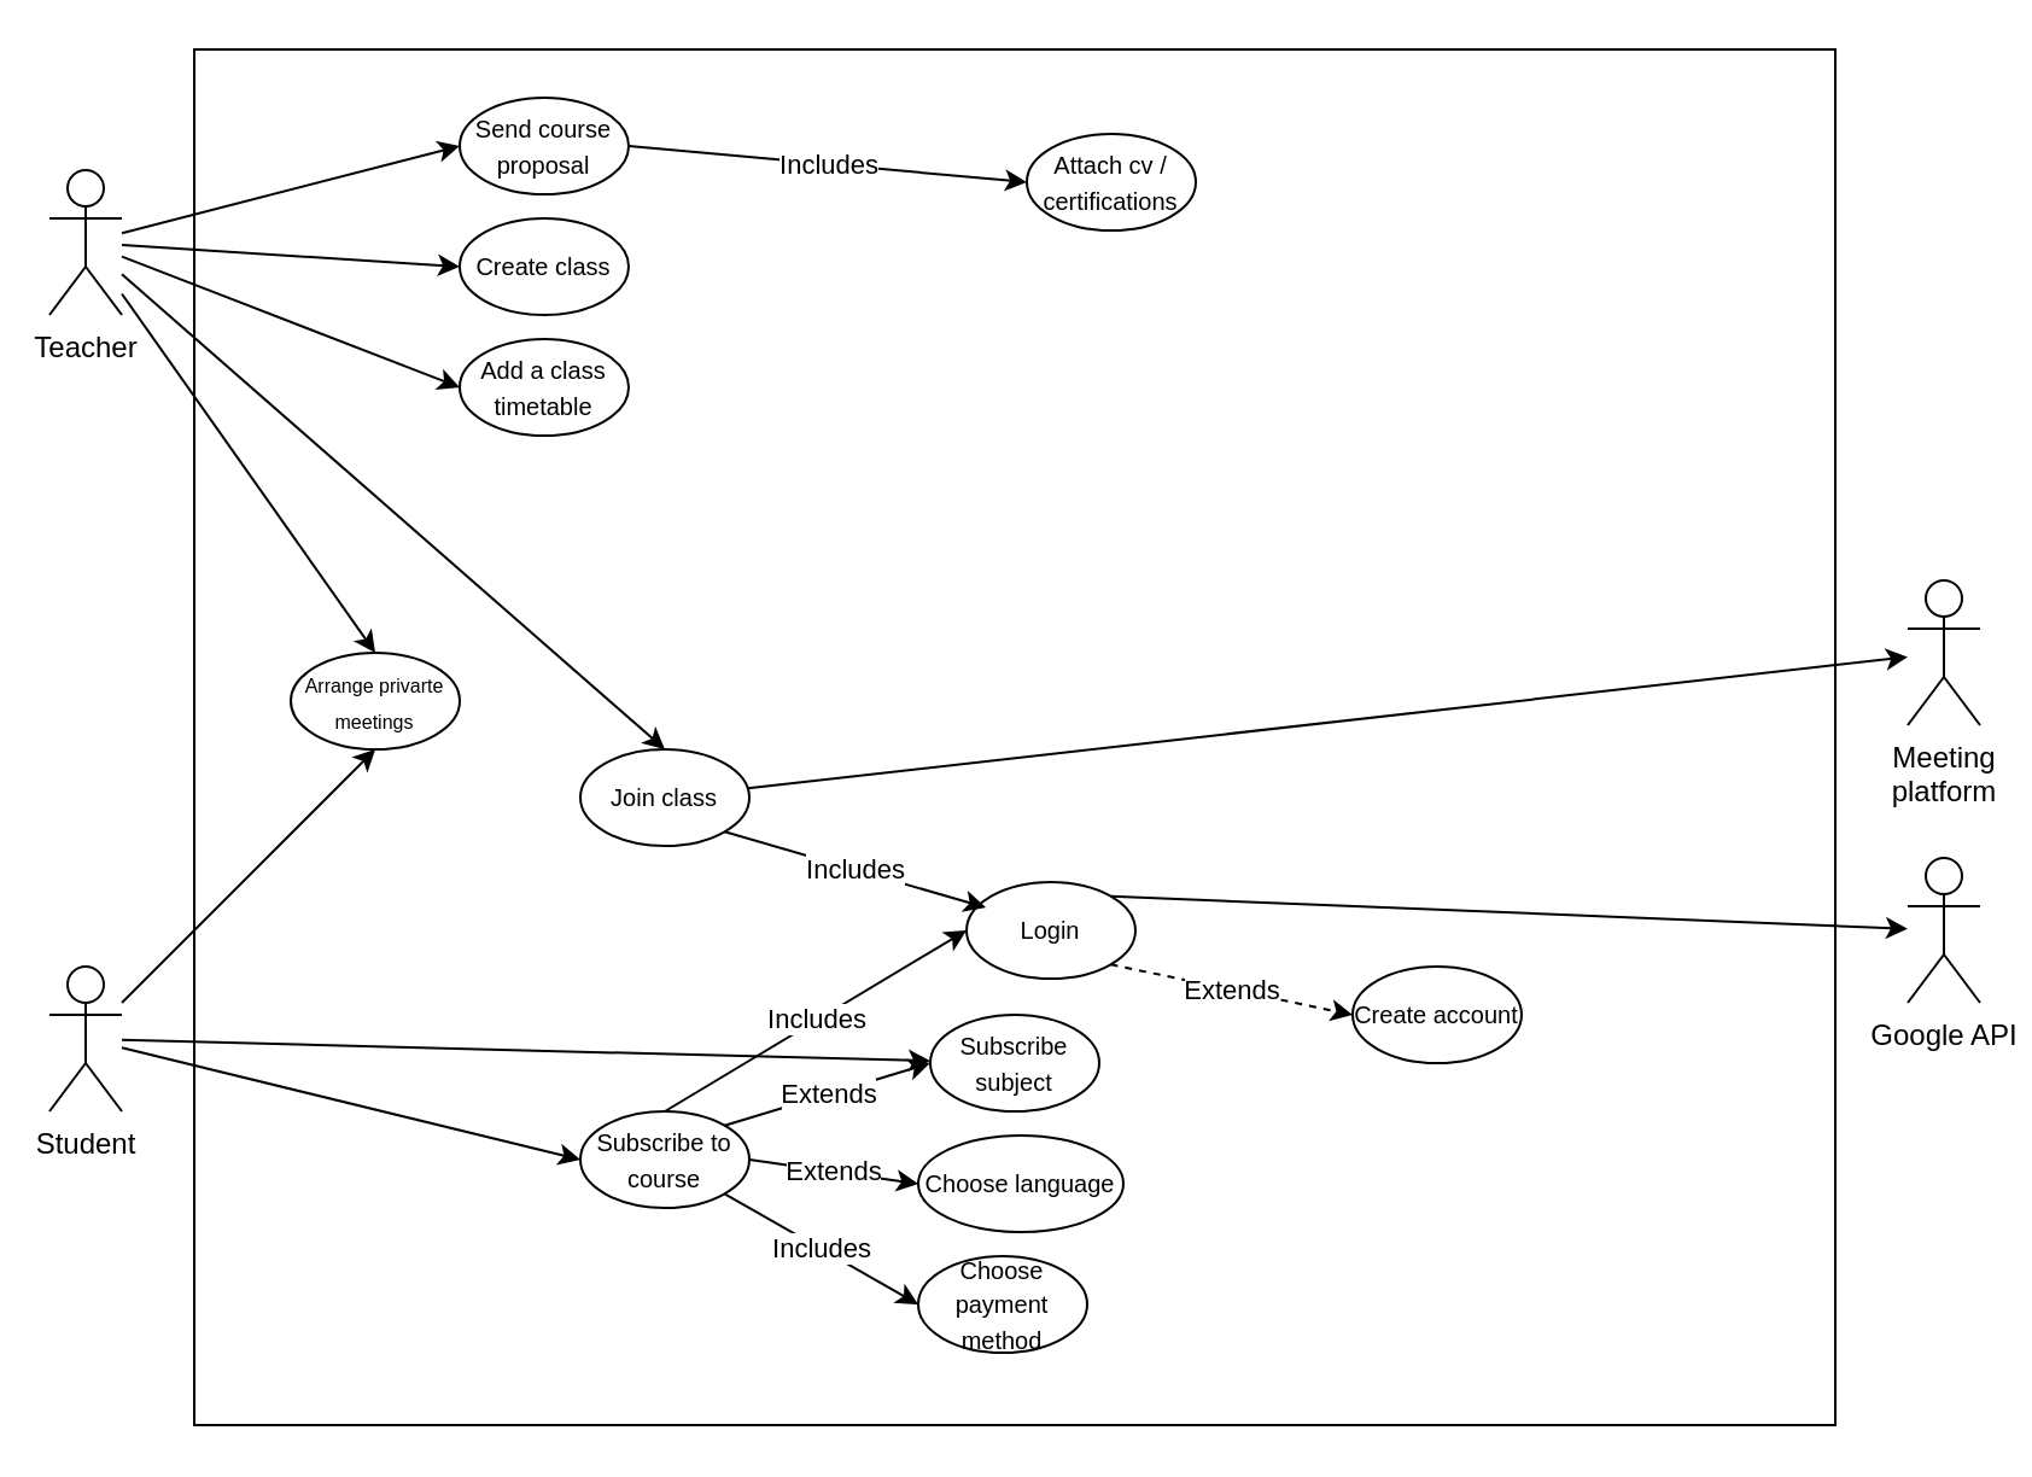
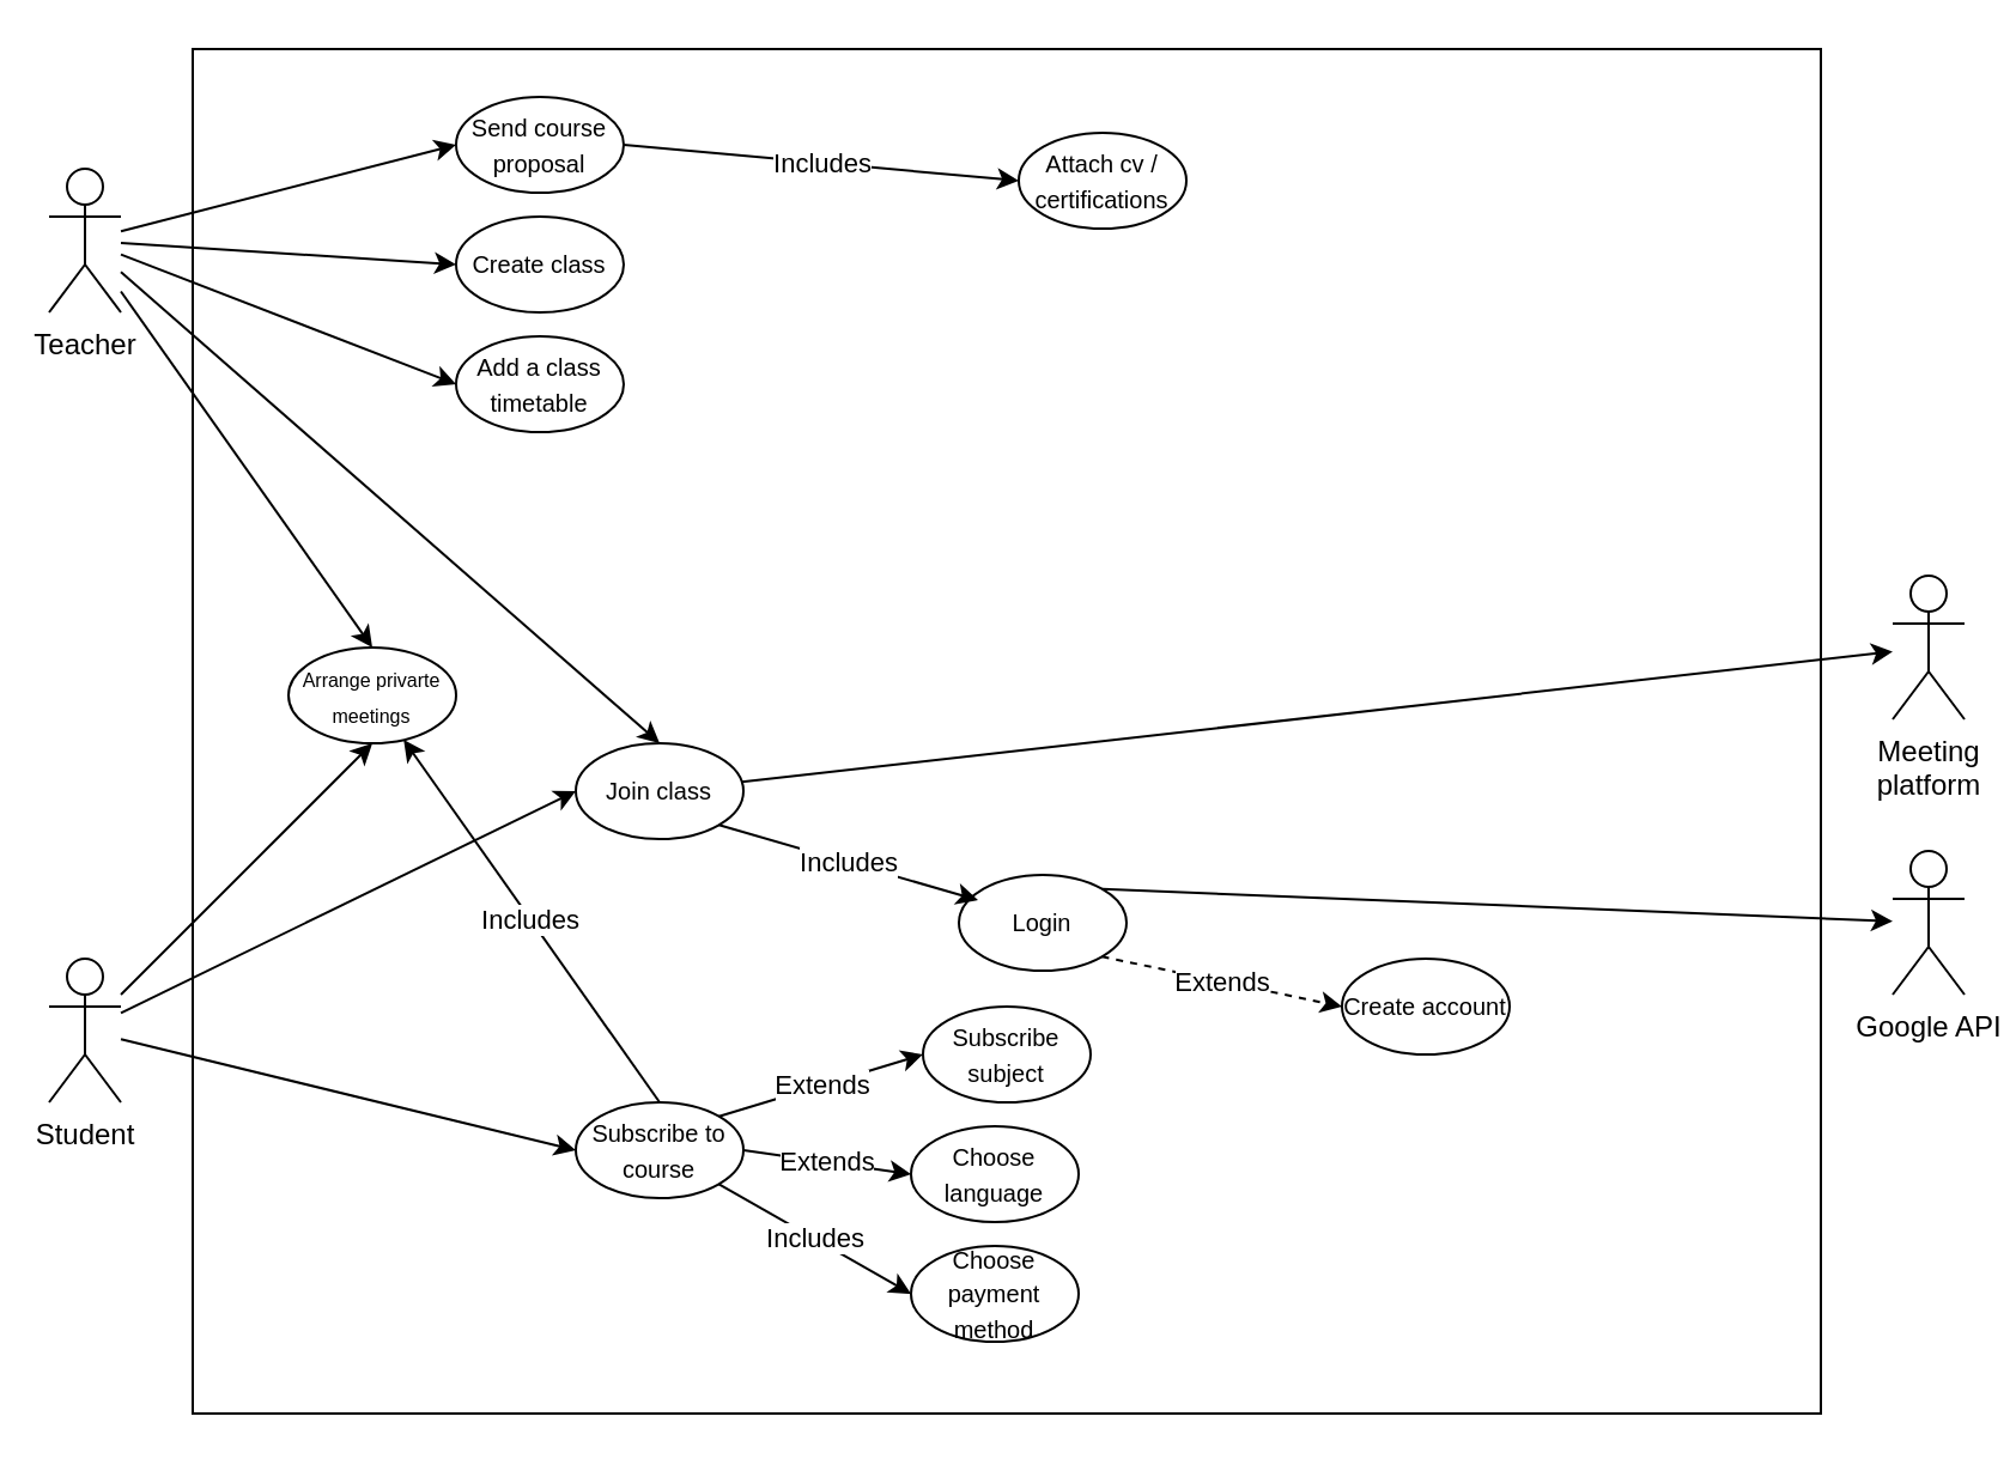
  <mxCell id="0" />
  <mxCell id="1" parent="0" />
  <mxCell id="2" value="" style="rounded=0;whiteSpace=wrap;html=1;" vertex="1" parent="1"><mxGeometry x="80" y="20" width="680" height="570" as="geometry" /></mxCell>
  <mxCell id="3" value="Teacher" style="shape=umlActor;verticalLabelPosition=bottom;verticalAlign=top;html=1;outlineConnect=0;" vertex="1" parent="1"><mxGeometry x="20" y="70" width="30" height="60" as="geometry" /></mxCell>
  <mxCell id="4" value="Student" style="shape=umlActor;verticalLabelPosition=bottom;verticalAlign=top;html=1;outlineConnect=0;" vertex="1" parent="1"><mxGeometry x="20" y="400" width="30" height="60" as="geometry" /></mxCell>
  <mxCell id="5" value="Meeting&lt;br&gt;platform" style="shape=umlActor;verticalLabelPosition=bottom;verticalAlign=top;html=1;outlineConnect=0;" vertex="1" parent="1"><mxGeometry x="790" y="240" width="30" height="60" as="geometry" /></mxCell>
  <mxCell id="6" value="&lt;font size=&quot;1&quot;&gt;Send course proposal&lt;/font&gt;" style="ellipse;whiteSpace=wrap;html=1;" vertex="1" parent="1"><mxGeometry x="190" y="40" width="70" height="40" as="geometry" /></mxCell>
  <mxCell id="7" value="&lt;font size=&quot;1&quot;&gt;Create class&lt;/font&gt;" style="ellipse;whiteSpace=wrap;html=1;" vertex="1" parent="1"><mxGeometry x="190" y="90" width="70" height="40" as="geometry" /></mxCell>
  <mxCell id="8" value="&lt;font size=&quot;1&quot;&gt;Join class&lt;/font&gt;" style="ellipse;whiteSpace=wrap;html=1;" vertex="1" parent="1"><mxGeometry x="240" y="310" width="70" height="40" as="geometry" /></mxCell>
  <mxCell id="9" value="&lt;font size=&quot;1&quot;&gt;Add a class timetable&lt;/font&gt;" style="ellipse;whiteSpace=wrap;html=1;" vertex="1" parent="1"><mxGeometry x="190" y="140" width="70" height="40" as="geometry" /></mxCell>
  <mxCell id="10" value="&lt;font size=&quot;1&quot;&gt;Subscribe to course&lt;/font&gt;" style="ellipse;whiteSpace=wrap;html=1;" vertex="1" parent="1"><mxGeometry x="240" y="460" width="70" height="40" as="geometry" /></mxCell>
  <mxCell id="11" value="&lt;font size=&quot;1&quot;&gt;Choose payment method&lt;/font&gt;" style="ellipse;whiteSpace=wrap;html=1;" vertex="1" parent="1"><mxGeometry x="380" y="520" width="70" height="40" as="geometry" /></mxCell>
- <mxCell id="12" value="&lt;font size=&quot;1&quot;&gt;Choose language&lt;/font&gt;" style="ellipse;whiteSpace=wrap;html=1;" vertex="1" parent="1"><mxGeometry x="380" y="470" width="85" height="40" as="geometry" /></mxCell>
+ <mxCell id="12" value="&lt;font size=&quot;1&quot;&gt;Choose language&lt;/font&gt;" style="ellipse;whiteSpace=wrap;html=1;" vertex="1" parent="1"><mxGeometry x="380" y="470" width="70" height="40" as="geometry" /></mxCell>
  <mxCell id="13" value="&lt;font size=&quot;1&quot;&gt;Subscribe subject&lt;/font&gt;" style="ellipse;whiteSpace=wrap;html=1;" vertex="1" parent="1"><mxGeometry x="385" y="420" width="70" height="40" as="geometry" /></mxCell>
  <mxCell id="14" value="&lt;font size=&quot;1&quot;&gt;Login&lt;/font&gt;" style="ellipse;whiteSpace=wrap;html=1;" vertex="1" parent="1"><mxGeometry x="400" y="365" width="70" height="40" as="geometry" /></mxCell>
  <mxCell id="15" value="&lt;font size=&quot;1&quot;&gt;Create account&lt;/font&gt;" style="ellipse;whiteSpace=wrap;html=1;" vertex="1" parent="1"><mxGeometry x="560" y="400" width="70" height="40" as="geometry" /></mxCell>
  <mxCell id="16" value="" style="endArrow=classic;html=1;rounded=0;entryX=0;entryY=0.5;entryDx=0;entryDy=0;" edge="1" parent="1" source="3" target="6"><mxGeometry width="50" height="50" relative="1" as="geometry"><mxPoint x="380" y="200" as="sourcePoint" /><mxPoint x="430" y="150" as="targetPoint" /></mxGeometry></mxCell>
  <mxCell id="17" value="" style="endArrow=classic;html=1;rounded=0;entryX=0;entryY=0.5;entryDx=0;entryDy=0;" edge="1" parent="1" source="3" target="7"><mxGeometry width="50" height="50" relative="1" as="geometry"><mxPoint x="50" y="100" as="sourcePoint" /><mxPoint x="200" y="70" as="targetPoint" /></mxGeometry></mxCell>
  <mxCell id="18" value="" style="endArrow=classic;html=1;rounded=0;entryX=0;entryY=0.5;entryDx=0;entryDy=0;" edge="1" parent="1" source="3" target="9"><mxGeometry width="50" height="50" relative="1" as="geometry"><mxPoint x="60" y="110" as="sourcePoint" /><mxPoint x="200" y="120" as="targetPoint" /></mxGeometry></mxCell>
  <mxCell id="19" value="" style="endArrow=classic;html=1;rounded=0;entryX=0.5;entryY=0;entryDx=0;entryDy=0;" edge="1" parent="1" source="3" target="8"><mxGeometry width="50" height="50" relative="1" as="geometry"><mxPoint x="60" y="121" as="sourcePoint" /><mxPoint x="200" y="220" as="targetPoint" /></mxGeometry></mxCell>
- <mxCell id="20" value="" style="endArrow=classic;html=1;rounded=0;" edge="1" parent="1" source="4" target="13"><mxGeometry width="50" height="50" relative="1" as="geometry"><mxPoint x="60" y="131" as="sourcePoint" /><mxPoint x="235" y="375" as="targetPoint" /></mxGeometry></mxCell>
+ <mxCell id="20" value="" style="endArrow=classic;html=1;rounded=0;entryX=0;entryY=0.5;entryDx=0;entryDy=0;" edge="1" parent="1" source="4" target="8"><mxGeometry width="50" height="50" relative="1" as="geometry"><mxPoint x="60" y="131" as="sourcePoint" /><mxPoint x="235" y="375" as="targetPoint" /></mxGeometry></mxCell>
  <mxCell id="21" value="" style="endArrow=classic;html=1;rounded=0;entryX=0;entryY=0.5;entryDx=0;entryDy=0;" edge="1" parent="1" source="4" target="10"><mxGeometry width="50" height="50" relative="1" as="geometry"><mxPoint x="60" y="631" as="sourcePoint" /><mxPoint x="235" y="415" as="targetPoint" /></mxGeometry></mxCell>
  <mxCell id="22" value="Includes" style="endArrow=classic;html=1;rounded=0;exitX=1;exitY=1;exitDx=0;exitDy=0;entryX=0;entryY=0.5;entryDx=0;entryDy=0;" edge="1" parent="1" source="10" target="11"><mxGeometry relative="1" as="geometry"><mxPoint x="350" y="570" as="sourcePoint" /><mxPoint x="450" y="570" as="targetPoint" /></mxGeometry></mxCell>
- <mxCell id="23" value="Includes" style="endArrow=classic;html=1;rounded=0;exitX=0.5;exitY=0;exitDx=0;exitDy=0;entryX=0;entryY=0.5;entryDx=0;entryDy=0;" edge="1" parent="1" source="10" target="14"><mxGeometry relative="1" as="geometry"><mxPoint x="270" y="710" as="sourcePoint" /><mxPoint x="380" y="710" as="targetPoint" /></mxGeometry></mxCell>
+ <mxCell id="23" value="Includes" style="endArrow=classic;html=1;rounded=0;exitX=0.5;exitY=0;exitDx=0;exitDy=0;" edge="1" parent="1" source="10" target="34"><mxGeometry relative="1" as="geometry"><mxPoint x="270" y="710" as="sourcePoint" /><mxPoint x="380" y="710" as="targetPoint" /></mxGeometry></mxCell>
  <mxCell id="24" value="Extends" style="endArrow=classic;html=1;rounded=0;exitX=1;exitY=0.5;exitDx=0;exitDy=0;entryX=0;entryY=0.5;entryDx=0;entryDy=0;" edge="1" parent="1" source="10" target="12"><mxGeometry relative="1" as="geometry"><mxPoint x="270" y="710" as="sourcePoint" /><mxPoint x="380" y="710" as="targetPoint" /></mxGeometry></mxCell>
  <mxCell id="25" value="Extends" style="endArrow=classic;html=1;rounded=0;exitX=1;exitY=0;exitDx=0;exitDy=0;entryX=0;entryY=0.5;entryDx=0;entryDy=0;" edge="1" parent="1" source="10" target="13"><mxGeometry relative="1" as="geometry"><mxPoint x="260" y="696" as="sourcePoint" /><mxPoint x="380" y="660" as="targetPoint" /></mxGeometry></mxCell>
  <mxCell id="26" value="Extends" style="endArrow=classic;html=1;rounded=0;exitX=1;exitY=1;exitDx=0;exitDy=0;entryX=0;entryY=0.5;entryDx=0;entryDy=0;dashed=1;" edge="1" parent="1" source="14" target="15"><mxGeometry relative="1" as="geometry"><mxPoint x="260" y="696" as="sourcePoint" /><mxPoint x="380" y="610" as="targetPoint" /></mxGeometry></mxCell>
  <mxCell id="27" value="" style="endArrow=classic;html=1;rounded=0;" edge="1" parent="1" source="8" target="5"><mxGeometry width="50" height="50" relative="1" as="geometry"><mxPoint x="400" y="400" as="sourcePoint" /><mxPoint x="450" y="350" as="targetPoint" /></mxGeometry></mxCell>
  <mxCell id="28" value="Google API" style="shape=umlActor;verticalLabelPosition=bottom;verticalAlign=top;html=1;outlineConnect=0;" vertex="1" parent="1"><mxGeometry x="790" y="355" width="30" height="60" as="geometry" /></mxCell>
  <mxCell id="29" value="" style="endArrow=classic;html=1;rounded=0;exitX=1;exitY=0;exitDx=0;exitDy=0;" edge="1" parent="1" source="14" target="28"><mxGeometry width="50" height="50" relative="1" as="geometry"><mxPoint x="650" y="370" as="sourcePoint" /><mxPoint x="700" y="320" as="targetPoint" /></mxGeometry></mxCell>
  <mxCell id="30" style="edgeStyle=orthogonalEdgeStyle;rounded=0;orthogonalLoop=1;jettySize=auto;html=1;exitX=0.5;exitY=1;exitDx=0;exitDy=0;" edge="1" parent="1" source="2" target="2"><mxGeometry relative="1" as="geometry" /></mxCell>
  <mxCell id="31" value="&lt;font size=&quot;1&quot;&gt;Attach cv / certifications&lt;/font&gt;" style="ellipse;whiteSpace=wrap;html=1;" vertex="1" parent="1"><mxGeometry x="425" y="55" width="70" height="40" as="geometry" /></mxCell>
  <mxCell id="32" value="Includes" style="endArrow=classic;html=1;rounded=0;exitX=1;exitY=1;exitDx=0;exitDy=0;entryX=0.114;entryY=0.264;entryDx=0;entryDy=0;entryPerimeter=0;" edge="1" parent="1" source="8" target="14"><mxGeometry relative="1" as="geometry"><mxPoint x="285" y="470" as="sourcePoint" /><mxPoint x="410" y="395" as="targetPoint" /></mxGeometry></mxCell>
  <mxCell id="33" value="Includes" style="endArrow=classic;html=1;rounded=0;exitX=1;exitY=0.5;exitDx=0;exitDy=0;entryX=0;entryY=0.5;entryDx=0;entryDy=0;" edge="1" parent="1" source="6" target="31"><mxGeometry relative="1" as="geometry"><mxPoint x="285" y="470" as="sourcePoint" /><mxPoint x="410" y="395" as="targetPoint" /></mxGeometry></mxCell>
  <mxCell id="34" value="&lt;font style=&quot;font-size: 8px;&quot;&gt;Arrange privarte meetings&lt;/font&gt;" style="ellipse;whiteSpace=wrap;html=1;" vertex="1" parent="1"><mxGeometry x="120" y="270" width="70" height="40" as="geometry" /></mxCell>
  <mxCell id="35" value="" style="endArrow=classic;html=1;rounded=0;entryX=0.5;entryY=0;entryDx=0;entryDy=0;" edge="1" parent="1" source="3" target="34"><mxGeometry width="50" height="50" relative="1" as="geometry"><mxPoint x="440" y="270" as="sourcePoint" /><mxPoint x="490" y="220" as="targetPoint" /></mxGeometry></mxCell>
  <mxCell id="36" value="" style="endArrow=classic;html=1;rounded=0;entryX=0.5;entryY=1;entryDx=0;entryDy=0;" edge="1" parent="1" source="4" target="34"><mxGeometry width="50" height="50" relative="1" as="geometry"><mxPoint x="60" y="131" as="sourcePoint" /><mxPoint x="165" y="280" as="targetPoint" /></mxGeometry></mxCell>
